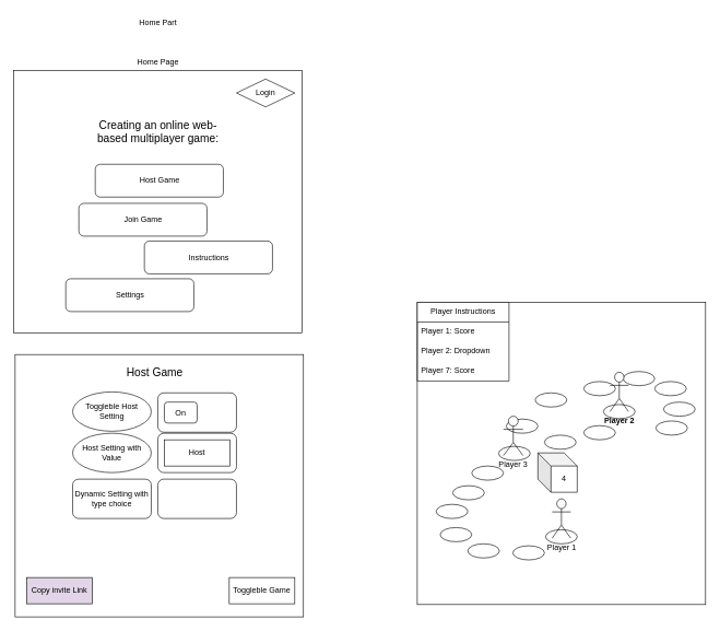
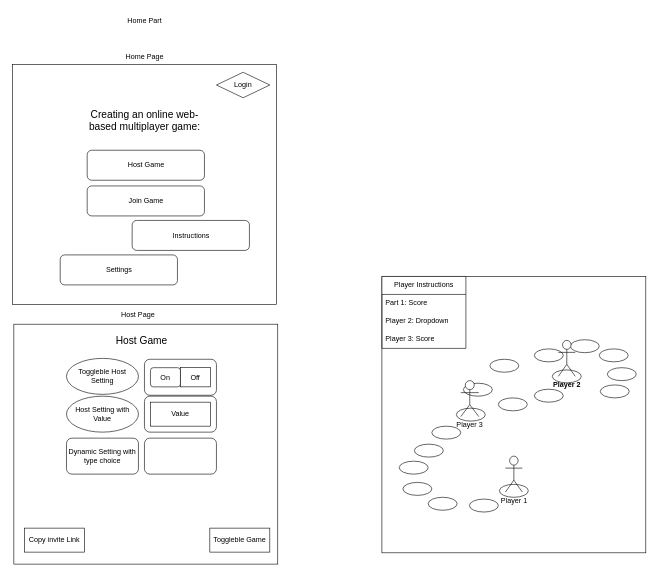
  <mxCell id="0" />
  <mxCell id="1" parent="0" />
  <mxCell id="2" value="" style="rounded=0;whiteSpace=wrap;html=1;" parent="1" vertex="1"><mxGeometry x="22.25" y="540" width="440" height="400" as="geometry" /></mxCell>
  <mxCell id="3" value="" style="rounded=1;whiteSpace=wrap;html=1;" parent="1" vertex="1"><mxGeometry x="240" y="730" width="120" height="60" as="geometry" /></mxCell>
  <mxCell id="4" value="" style="rounded=1;whiteSpace=wrap;html=1;" parent="1" vertex="1"><mxGeometry x="240" y="598.5" width="120" height="60" as="geometry" /></mxCell>
  <mxCell id="5" value="" style="rounded=1;whiteSpace=wrap;html=1;" parent="1" vertex="1"><mxGeometry x="240" y="660" width="120" height="60" as="geometry" /></mxCell>
  <mxCell id="6" value="" style="rounded=0;whiteSpace=wrap;html=1;" parent="1" vertex="1"><mxGeometry x="20" y="107" width="440" height="400" as="geometry" /></mxCell>
  <mxCell id="7" value="Creating an online web-based multiplayer game:" style="text;html=1;strokeColor=none;fillColor=none;align=center;verticalAlign=middle;whiteSpace=wrap;rounded=0;fontSize=17;" parent="1" vertex="1"><mxGeometry x="144.5" y="182.5" width="191" height="37.5" as="geometry" /></mxCell>
  <mxCell id="8" value="Login" style="rhombus;whiteSpace=wrap;html=1;" parent="1" vertex="1"><mxGeometry x="360" y="120" width="89" height="42.5" as="geometry" /></mxCell>
  <mxCell id="9" value="Home Part" style="text;html=1;align=center;verticalAlign=middle;resizable=0;points=[];autosize=1;strokeColor=none;fillColor=none;" parent="1" vertex="1"><mxGeometry x="190" y="20" width="100" height="30" as="geometry" /></mxCell>
  <mxCell id="10" value="Home Page" style="text;html=1;align=center;verticalAlign=middle;resizable=0;points=[];autosize=1;strokeColor=none;fillColor=none;" parent="1" vertex="1"><mxGeometry x="195" y="80" width="90" height="30" as="geometry" /></mxCell>
  <mxCell id="11" value="Host Game" style="rounded=1;whiteSpace=wrap;html=1;" parent="1" vertex="1"><mxGeometry x="144.5" y="250" width="195.5" height="50" as="geometry" /></mxCell>
- <mxCell id="12" value="Join Game" style="rounded=1;whiteSpace=wrap;html=1;" parent="1" vertex="1"><mxGeometry x="119.5" y="309.5" width="195.5" height="50" as="geometry" /></mxCell>
+ <mxCell id="12" value="Join Game" style="rounded=1;whiteSpace=wrap;html=1;" parent="1" vertex="1"><mxGeometry x="144.5" y="309.5" width="195.5" height="50" as="geometry" /></mxCell>
  <mxCell id="13" value="Instructions" style="rounded=1;whiteSpace=wrap;html=1;" parent="1" vertex="1"><mxGeometry x="219.5" y="367" width="195.5" height="50" as="geometry" /></mxCell>
  <mxCell id="14" value="Settings" style="rounded=1;whiteSpace=wrap;html=1;" parent="1" vertex="1"><mxGeometry x="99.5" y="424.5" width="195.5" height="50" as="geometry" /></mxCell>
+ <mxCell id="15" value="Host Page" style="text;html=1;align=center;verticalAlign=middle;resizable=0;points=[];autosize=1;strokeColor=none;fillColor=none;" parent="1" vertex="1"><mxGeometry x="189" y="510" width="80" height="30" as="geometry" /></mxCell>
  <mxCell id="16" value="Toggleble Host Setting" style="ellipse;whiteSpace=wrap;html=1;" parent="1" vertex="1"><mxGeometry x="110" y="597" width="120" height="60" as="geometry" /></mxCell>
  <mxCell id="17" value="Host Game" style="text;html=1;strokeColor=none;fillColor=none;align=center;verticalAlign=middle;whiteSpace=wrap;rounded=0;fontSize=17;" parent="1" vertex="1"><mxGeometry x="140" y="550" width="191" height="37.5" as="geometry" /></mxCell>
  <mxCell id="18" value="On" style="whiteSpace=wrap;html=1;rounded=1;" parent="1" vertex="1"><mxGeometry x="250" y="612.5" width="50" height="32" as="geometry" /></mxCell>
+ <mxCell id="19" value="Off" style="rounded=0;whiteSpace=wrap;html=1;" parent="1" vertex="1"><mxGeometry x="300" y="612.5" width="50" height="32" as="geometry" /></mxCell>
  <mxCell id="20" value="Host Setting with Value" style="ellipse;whiteSpace=wrap;html=1;" parent="1" vertex="1"><mxGeometry x="110" y="660" width="120" height="60" as="geometry" /></mxCell>
- <mxCell id="21" value="Host" style="rounded=0;whiteSpace=wrap;html=1;" parent="1" vertex="1"><mxGeometry x="250" y="670" width="100" height="40" as="geometry" /></mxCell>
- <mxCell id="22" value="Copy invite Link" style="rounded=0;whiteSpace=wrap;html=1;fillColor=#e1d5e7;" parent="1" vertex="1"><mxGeometry x="40" y="880" width="100" height="40" as="geometry" /></mxCell>
+ <mxCell id="21" value="Value" style="rounded=0;whiteSpace=wrap;html=1;" parent="1" vertex="1"><mxGeometry x="250" y="670" width="100" height="40" as="geometry" /></mxCell>
+ <mxCell id="22" value="Copy invite Link" style="rounded=0;whiteSpace=wrap;html=1;" parent="1" vertex="1"><mxGeometry x="40" y="880" width="100" height="40" as="geometry" /></mxCell>
  <mxCell id="23" value="Dynamic Setting with type choice" style="rounded=1;whiteSpace=wrap;html=1;" parent="1" vertex="1"><mxGeometry x="110" y="730" width="120" height="60" as="geometry" /></mxCell>
  <mxCell id="24" value="Toggleble Game" style="rounded=0;whiteSpace=wrap;html=1;" parent="1" vertex="1"><mxGeometry x="349" y="880" width="100" height="40" as="geometry" /></mxCell>
  <mxCell id="25" value="" style="rounded=0;whiteSpace=wrap;html=1;" parent="1" vertex="1"><mxGeometry x="635.88" y="460.4" width="440" height="460.8" as="geometry" /></mxCell>
  <mxCell id="26" value="Player Instructions" style="swimlane;fontStyle=0;childLayout=stackLayout;horizontal=1;startSize=30;horizontalStack=0;resizeParent=1;resizeParentMax=0;resizeLast=0;collapsible=1;marginBottom=0;whiteSpace=wrap;html=1;" parent="1" vertex="1"><mxGeometry x="635.88" y="460.4" width="140" height="120" as="geometry" /></mxCell>
- <mxCell id="27" value="Player 1: Score" style="text;strokeColor=none;fillColor=none;align=left;verticalAlign=middle;spacingLeft=4;spacingRight=4;overflow=hidden;points=[[0,0.5],[1,0.5]];portConstraint=eastwest;rotatable=0;whiteSpace=wrap;html=1;" parent="26" vertex="1"><mxGeometry y="30" width="140" height="30" as="geometry" /></mxCell>
+ <mxCell id="27" value="Part 1: Score" style="text;strokeColor=none;fillColor=none;align=left;verticalAlign=middle;spacingLeft=4;spacingRight=4;overflow=hidden;points=[[0,0.5],[1,0.5]];portConstraint=eastwest;rotatable=0;whiteSpace=wrap;html=1;" parent="26" vertex="1"><mxGeometry y="30" width="140" height="30" as="geometry" /></mxCell>
  <mxCell id="28" value="Player 2: Dropdown" style="text;strokeColor=none;fillColor=none;align=left;verticalAlign=middle;spacingLeft=4;spacingRight=4;overflow=hidden;points=[[0,0.5],[1,0.5]];portConstraint=eastwest;rotatable=0;whiteSpace=wrap;html=1;" parent="26" vertex="1"><mxGeometry y="60" width="140" height="30" as="geometry" /></mxCell>
- <mxCell id="29" value="Player 7: Score" style="text;strokeColor=none;fillColor=none;align=left;verticalAlign=middle;spacingLeft=4;spacingRight=4;overflow=hidden;points=[[0,0.5],[1,0.5]];portConstraint=eastwest;rotatable=0;whiteSpace=wrap;html=1;" parent="26" vertex="1"><mxGeometry y="90" width="140" height="30" as="geometry" /></mxCell>
+ <mxCell id="29" value="Player 3: Score" style="text;strokeColor=none;fillColor=none;align=left;verticalAlign=middle;spacingLeft=4;spacingRight=4;overflow=hidden;points=[[0,0.5],[1,0.5]];portConstraint=eastwest;rotatable=0;whiteSpace=wrap;html=1;" parent="26" vertex="1"><mxGeometry y="90" width="140" height="30" as="geometry" /></mxCell>
  <mxCell id="30" value="" style="ellipse;whiteSpace=wrap;html=1;" parent="1" vertex="1"><mxGeometry x="831.75" y="807" width="48.25" height="21.6" as="geometry" /></mxCell>
  <mxCell id="31" value="Player 1" style="shape=umlActor;verticalLabelPosition=bottom;verticalAlign=top;html=1;outlineConnect=0;" parent="1" vertex="1"><mxGeometry x="841.75" y="760" width="28.25" height="60" as="geometry" /></mxCell>
- <mxCell id="32" value="4" style="shape=cube;whiteSpace=wrap;html=1;boundedLbl=1;backgroundOutline=1;darkOpacity=0.05;darkOpacity2=0.1;" parent="1" vertex="1"><mxGeometry x="820" y="690" width="60" height="60" as="geometry" /></mxCell>
  <mxCell id="33" value="" style="ellipse;whiteSpace=wrap;html=1;" parent="1" vertex="1"><mxGeometry x="781.75" y="831.6" width="48.25" height="21.6" as="geometry" /></mxCell>
  <mxCell id="34" value="" style="ellipse;whiteSpace=wrap;html=1;" parent="1" vertex="1"><mxGeometry x="713" y="828.6" width="48.25" height="21.6" as="geometry" /></mxCell>
  <mxCell id="35" value="" style="ellipse;whiteSpace=wrap;html=1;" parent="1" vertex="1"><mxGeometry x="664.75" y="768.4" width="48.25" height="21.6" as="geometry" /></mxCell>
  <mxCell id="36" value="" style="ellipse;whiteSpace=wrap;html=1;" parent="1" vertex="1"><mxGeometry x="670.87" y="803.8" width="48.25" height="21.6" as="geometry" /></mxCell>
  <mxCell id="37" value="" style="ellipse;whiteSpace=wrap;html=1;" parent="1" vertex="1"><mxGeometry x="690" y="740" width="48.25" height="21.6" as="geometry" /></mxCell>
  <mxCell id="38" value="" style="ellipse;whiteSpace=wrap;html=1;" parent="1" vertex="1"><mxGeometry x="719.12" y="710" width="48.25" height="21.6" as="geometry" /></mxCell>
  <mxCell id="39" value="" style="ellipse;whiteSpace=wrap;html=1;" parent="1" vertex="1"><mxGeometry x="771.75" y="638.4" width="48.25" height="21.6" as="geometry" /></mxCell>
  <mxCell id="40" value="" style="ellipse;whiteSpace=wrap;html=1;" parent="1" vertex="1"><mxGeometry x="760" y="680" width="48.25" height="21.6" as="geometry" /></mxCell>
  <mxCell id="41" value="" style="ellipse;whiteSpace=wrap;html=1;" parent="1" vertex="1"><mxGeometry x="830" y="662.9" width="48.25" height="21.6" as="geometry" /></mxCell>
  <mxCell id="42" value="" style="ellipse;whiteSpace=wrap;html=1;" parent="1" vertex="1"><mxGeometry x="890" y="648.4" width="48.25" height="21.6" as="geometry" /></mxCell>
  <mxCell id="43" value="" style="ellipse;whiteSpace=wrap;html=1;" parent="1" vertex="1"><mxGeometry x="920" y="616.2" width="48.25" height="21.6" as="geometry" /></mxCell>
  <mxCell id="44" value="" style="ellipse;whiteSpace=wrap;html=1;" parent="1" vertex="1"><mxGeometry x="815.87" y="598.5" width="48.25" height="21.6" as="geometry" /></mxCell>
  <mxCell id="45" value="" style="ellipse;whiteSpace=wrap;html=1;" parent="1" vertex="1"><mxGeometry x="890" y="581.2" width="48.25" height="21.6" as="geometry" /></mxCell>
  <mxCell id="46" value="" style="ellipse;whiteSpace=wrap;html=1;" parent="1" vertex="1"><mxGeometry x="950" y="565.9" width="48.25" height="21.6" as="geometry" /></mxCell>
  <mxCell id="47" value="" style="ellipse;whiteSpace=wrap;html=1;" parent="1" vertex="1"><mxGeometry x="998.25" y="581.2" width="48.25" height="21.6" as="geometry" /></mxCell>
  <mxCell id="48" value="" style="ellipse;whiteSpace=wrap;html=1;" parent="1" vertex="1"><mxGeometry x="1011.75" y="612.5" width="48.25" height="21.6" as="geometry" /></mxCell>
  <mxCell id="49" value="" style="ellipse;whiteSpace=wrap;html=1;" parent="1" vertex="1"><mxGeometry x="1000" y="641.3" width="48.25" height="21.6" as="geometry" /></mxCell>
  <mxCell id="50" value="Player 3" style="shape=umlActor;verticalLabelPosition=bottom;verticalAlign=top;html=1;outlineConnect=0;" parent="1" vertex="1"><mxGeometry x="767.37" y="634.1" width="30" height="60" as="geometry" /></mxCell>
  <mxCell id="51" value="Player 2" style="shape=umlActor;verticalLabelPosition=bottom;verticalAlign=top;html=1;outlineConnect=0;fontStyle=1" parent="1" vertex="1"><mxGeometry x="930" y="567" width="28.25" height="60" as="geometry" /></mxCell>
